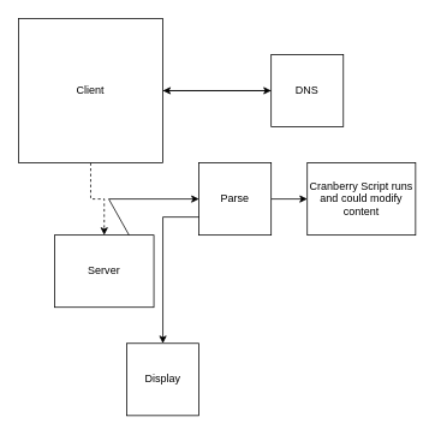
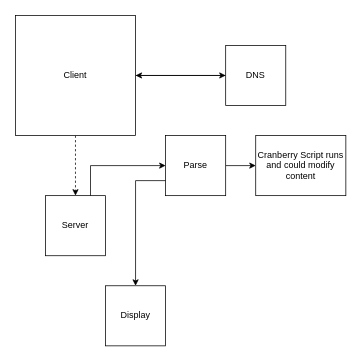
  <mxCell id="0" />
  <mxCell id="1" parent="0" />
  <mxCell id="2" style="edgeStyle=orthogonalEdgeStyle;rounded=0;orthogonalLoop=1;jettySize=auto;html=1;" edge="1" parent="1" source="4" target="6"><mxGeometry relative="1" as="geometry" /></mxCell>
  <mxCell id="3" style="edgeStyle=orthogonalEdgeStyle;rounded=0;orthogonalLoop=1;jettySize=auto;html=1;dashed=1;" edge="1" parent="1" source="4" target="7"><mxGeometry relative="1" as="geometry" /></mxCell>
  <mxCell id="4" value="&lt;div&gt;Client&lt;/div&gt;" style="whiteSpace=wrap;html=1;aspect=fixed;" vertex="1" parent="1"><mxGeometry x="20" y="20" width="160" height="160" as="geometry" /></mxCell>
  <mxCell id="5" style="edgeStyle=orthogonalEdgeStyle;rounded=0;orthogonalLoop=1;jettySize=auto;html=1;" edge="1" parent="1" source="6" target="4"><mxGeometry relative="1" as="geometry" /></mxCell>
  <mxCell id="6" value="DNS" style="whiteSpace=wrap;html=1;aspect=fixed;align=center;" vertex="1" parent="1"><mxGeometry x="300" y="60" width="80" height="80" as="geometry" /></mxCell>
- <mxCell id="7" value="Server" style="whiteSpace=wrap;html=1;aspect=fixed;align=center;" vertex="1" parent="1"><mxGeometry x="60" y="260" width="110" height="80" as="geometry" /></mxCell>
+ <mxCell id="7" value="Server" style="whiteSpace=wrap;html=1;aspect=fixed;align=center;" vertex="1" parent="1"><mxGeometry x="60" y="260" width="80" height="80" as="geometry" /></mxCell>
  <mxCell id="8" value="" style="endArrow=classic;html=1;rounded=0;entryX=0;entryY=0.5;entryDx=0;entryDy=0;" edge="1" parent="1" target="10"><mxGeometry width="50" height="50" relative="1" as="geometry"><mxPoint x="120" y="220" as="sourcePoint" /><mxPoint x="210" y="220" as="targetPoint" /></mxGeometry></mxCell>
  <mxCell id="9" style="edgeStyle=orthogonalEdgeStyle;rounded=0;orthogonalLoop=1;jettySize=auto;html=1;exitX=1;exitY=0.5;exitDx=0;exitDy=0;entryX=0;entryY=0.5;entryDx=0;entryDy=0;" edge="1" parent="1" source="10" target="13"><mxGeometry relative="1" as="geometry" /></mxCell>
  <mxCell id="10" value="Parse" style="whiteSpace=wrap;html=1;aspect=fixed;align=center;" vertex="1" parent="1"><mxGeometry x="220" y="180" width="80" height="80" as="geometry" /></mxCell>
  <mxCell id="11" value="" style="endArrow=classic;html=1;rounded=0;" edge="1" parent="1"><mxGeometry width="50" height="50" relative="1" as="geometry"><mxPoint x="180" y="240" as="sourcePoint" /><mxPoint x="180" y="380" as="targetPoint" /></mxGeometry></mxCell>
  <mxCell id="12" value="Display" style="whiteSpace=wrap;html=1;aspect=fixed;align=center;" vertex="1" parent="1"><mxGeometry x="140" y="380" width="80" height="80" as="geometry" /></mxCell>
  <mxCell id="13" value="Cranberry Script runs and could modify content" style="rounded=0;whiteSpace=wrap;html=1;align=center;" vertex="1" parent="1"><mxGeometry x="340" y="180" width="120" height="80" as="geometry" /></mxCell>
  <mxCell id="14" value="" style="endArrow=none;html=1;rounded=0;exitX=0.75;exitY=0;exitDx=0;exitDy=0;" edge="1" parent="1" source="7"><mxGeometry width="50" height="50" relative="1" as="geometry"><mxPoint x="380" y="390" as="sourcePoint" /><mxPoint x="120" y="220" as="targetPoint" /></mxGeometry></mxCell>
  <mxCell id="15" value="" style="endArrow=none;html=1;rounded=0;entryX=0;entryY=0.75;entryDx=0;entryDy=0;" edge="1" parent="1" target="10"><mxGeometry width="50" height="50" relative="1" as="geometry"><mxPoint x="180" y="240" as="sourcePoint" /><mxPoint x="430" y="340" as="targetPoint" /></mxGeometry></mxCell>
